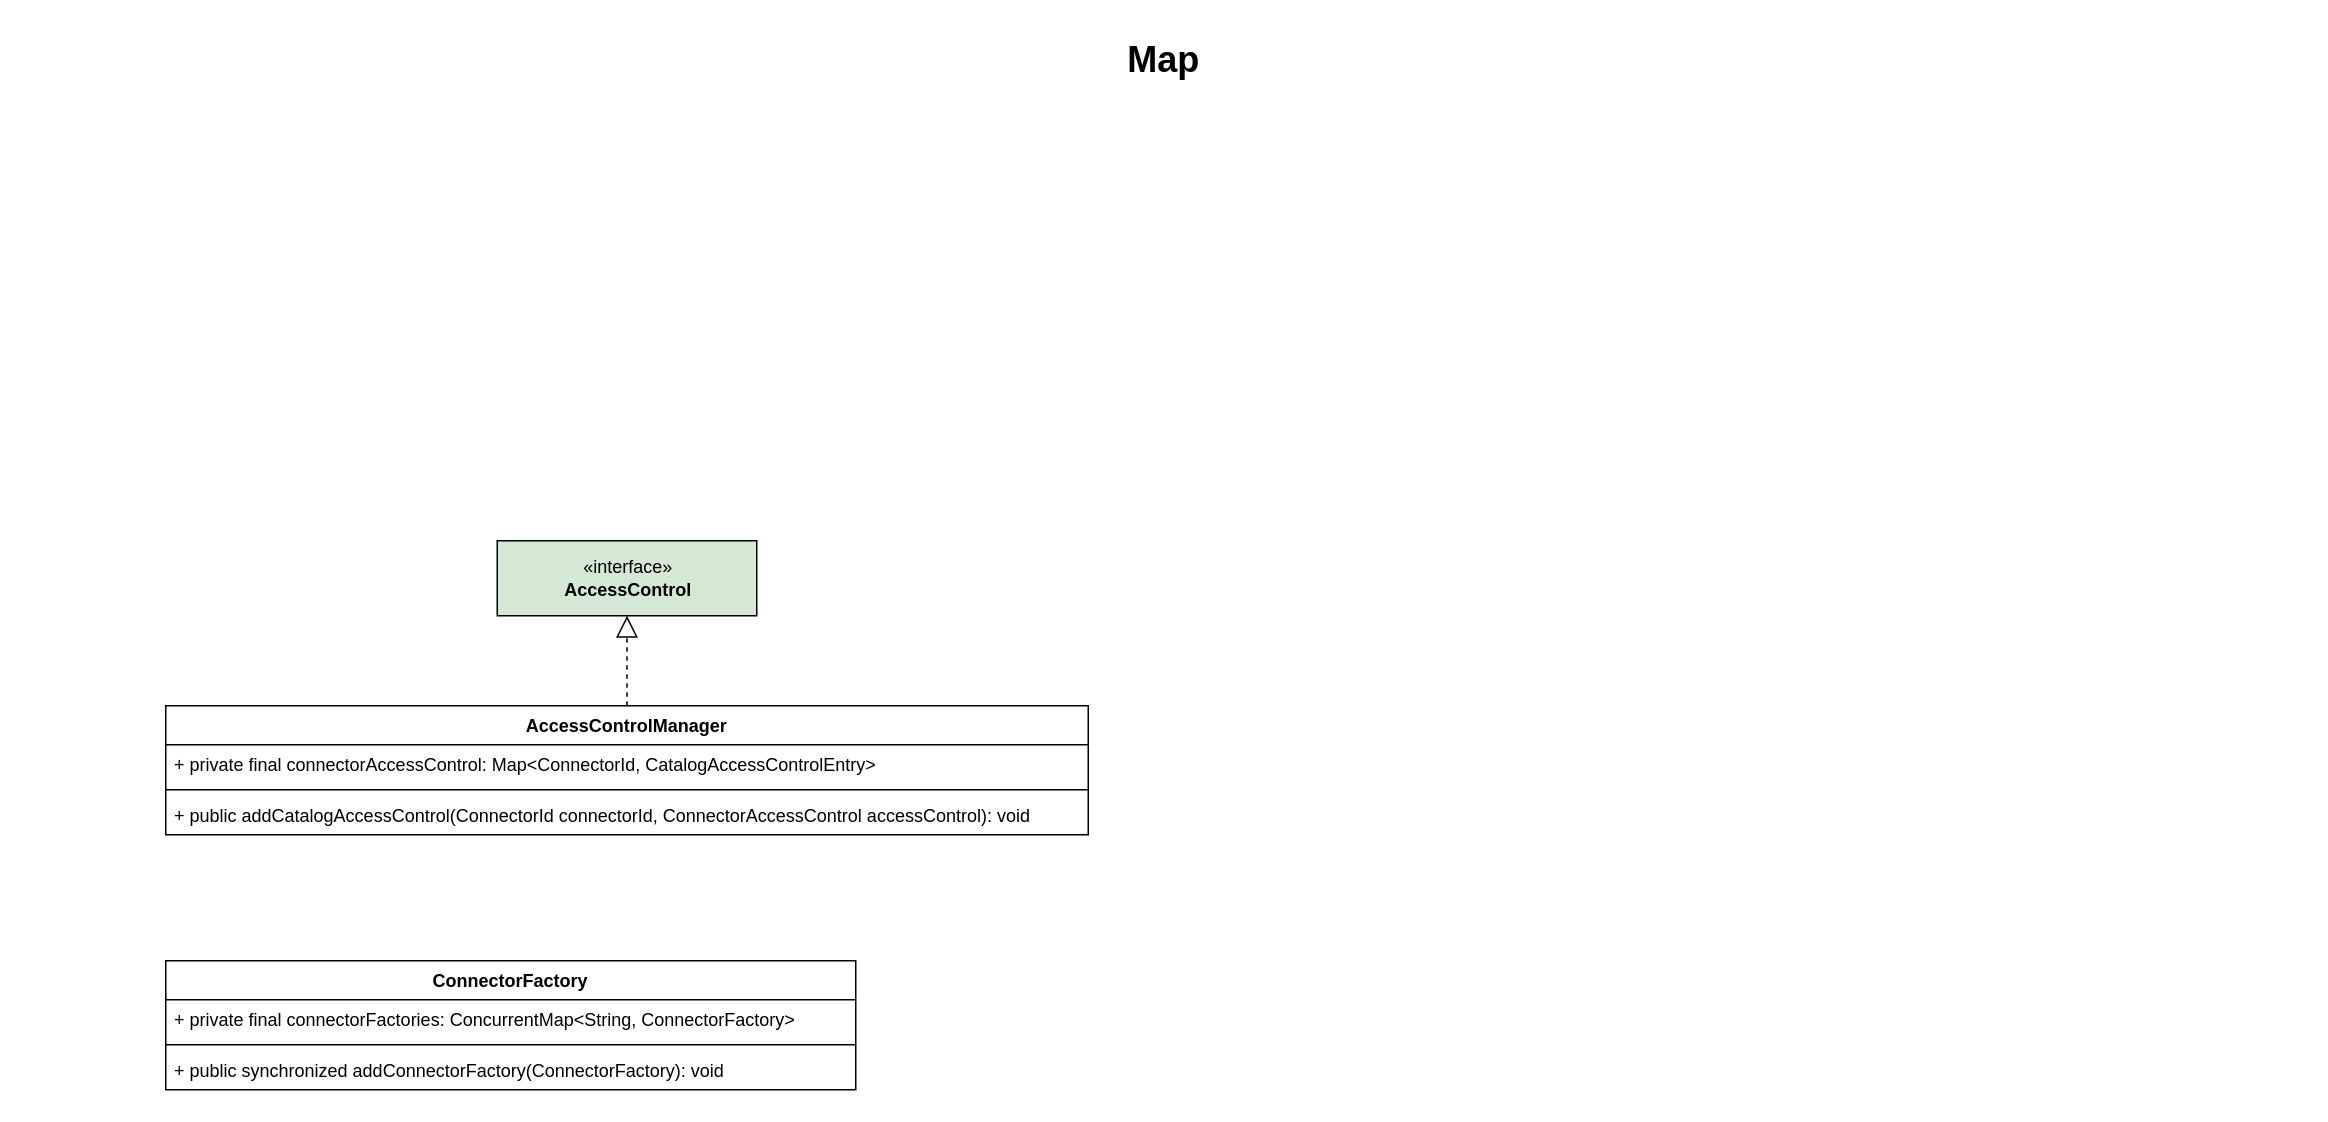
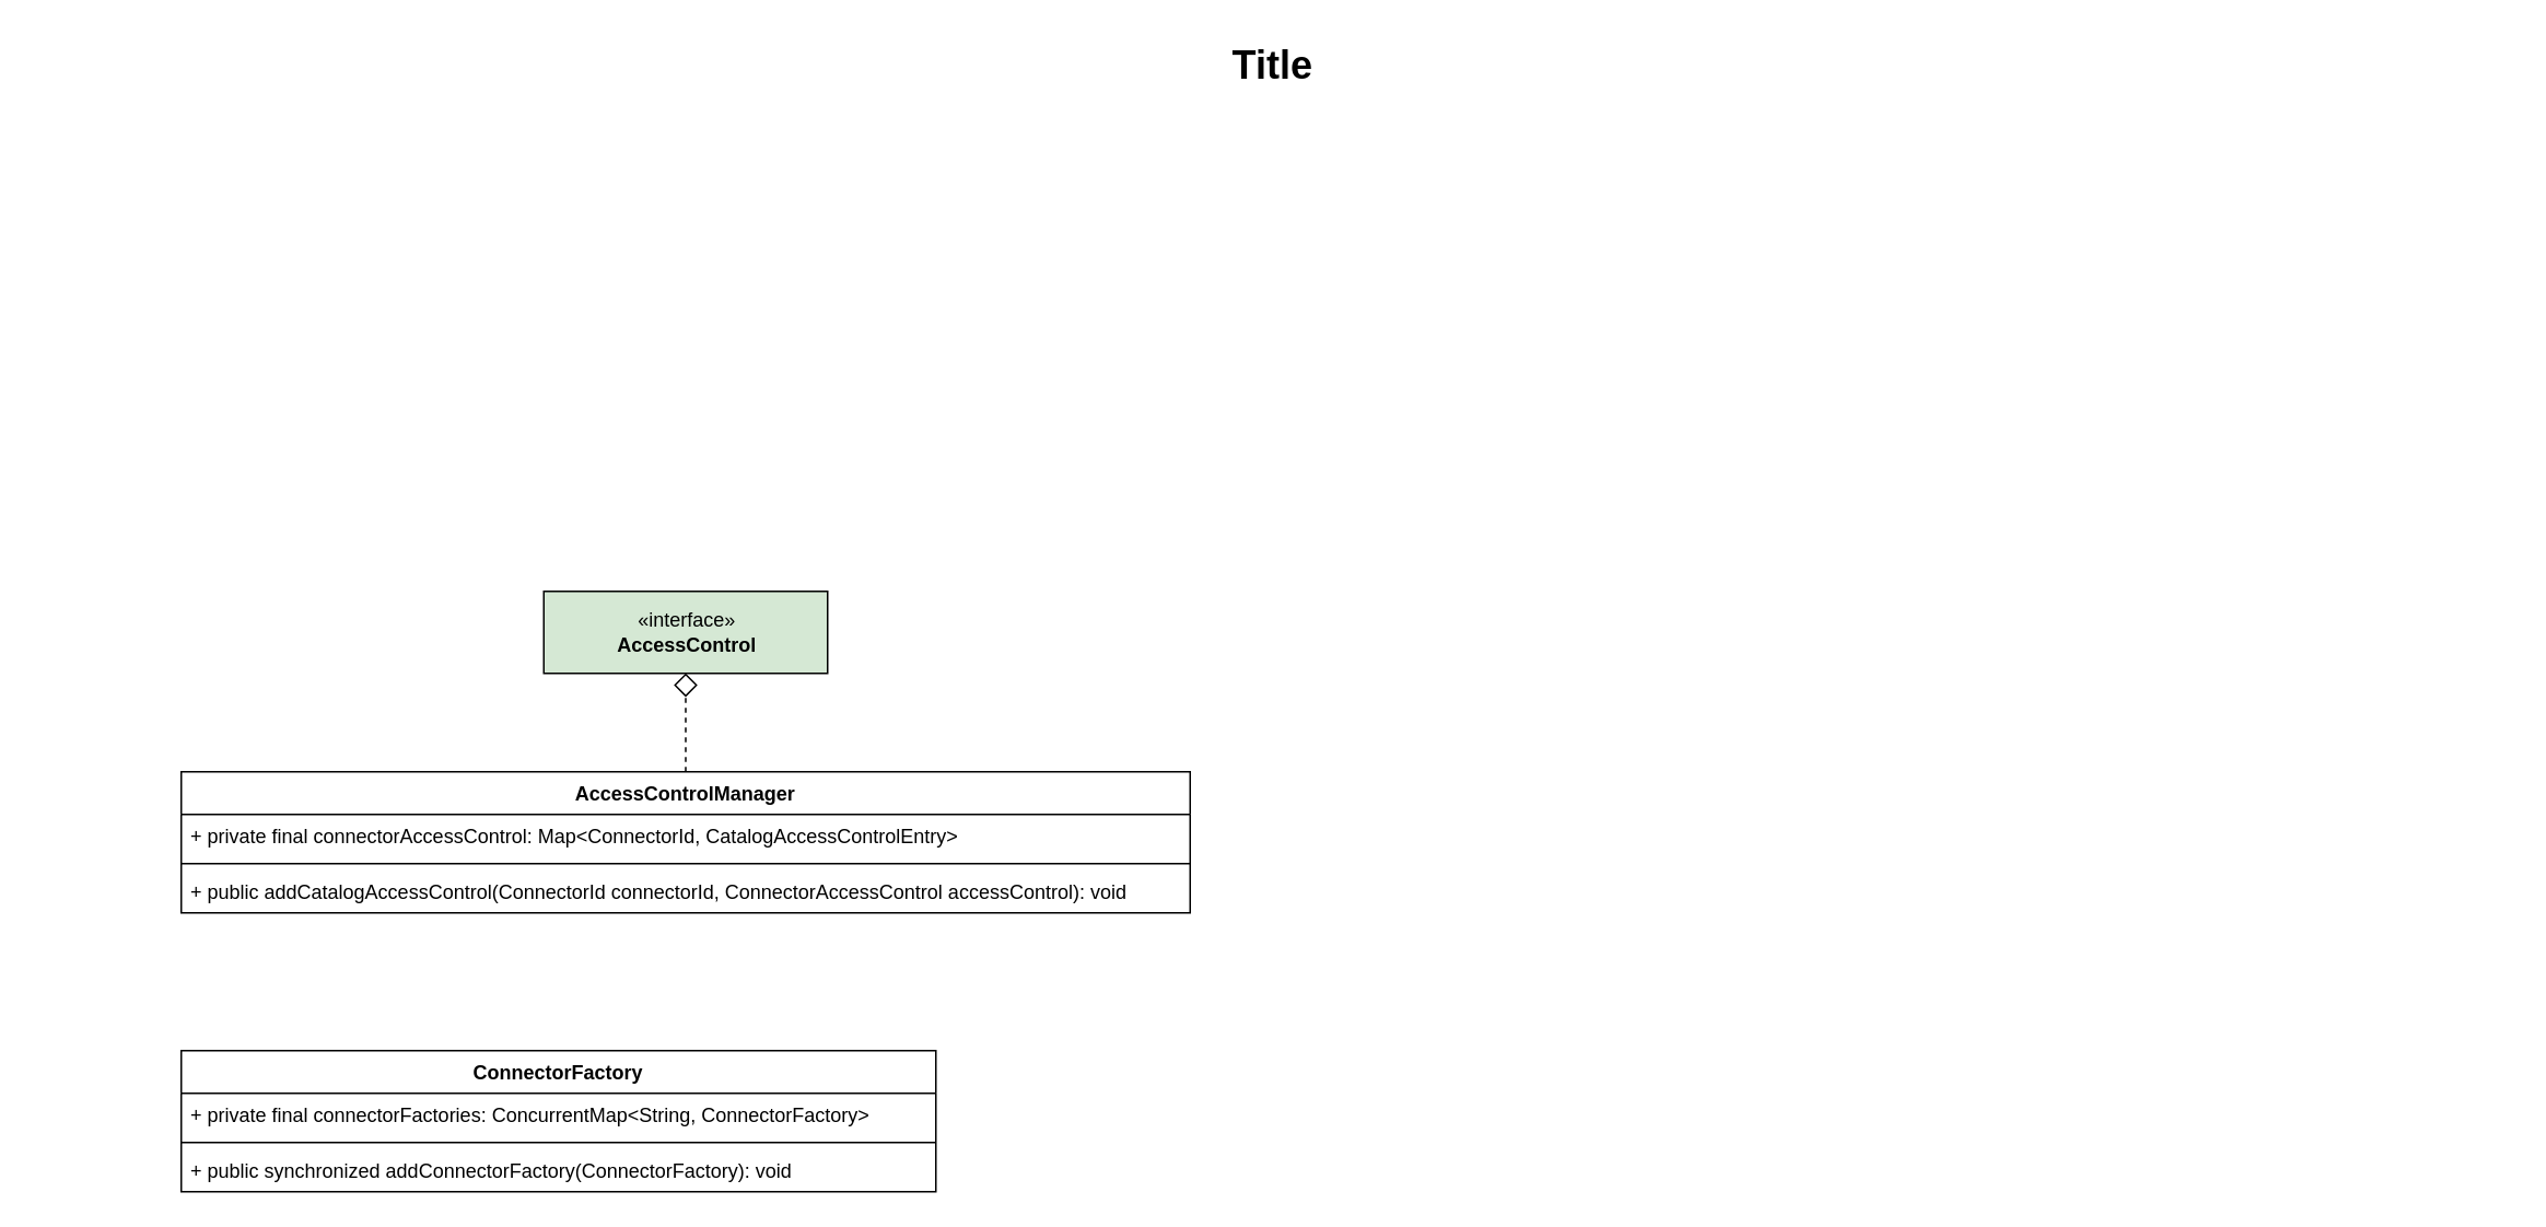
  <mxCell id="0" style=";html=1;" />
  <mxCell id="1" style=";html=1;" parent="0" />
- <mxCell id="2" value="Map" style="text;strokeColor=none;fillColor=none;html=1;fontSize=24;fontStyle=1;verticalAlign=middle;align=center;" parent="1" vertex="1"><mxGeometry x="20" y="20" width="1510" height="40" as="geometry" /></mxCell>
+ <mxCell id="2" value="Title" style="text;strokeColor=none;fillColor=none;html=1;fontSize=24;fontStyle=1;verticalAlign=middle;align=center;" parent="1" vertex="1"><mxGeometry x="20" y="20" width="1510" height="40" as="geometry" /></mxCell>
  <mxCell id="3" value="«interface»&lt;br&gt;&lt;b&gt;AccessControl&lt;/b&gt;" style="html=1;fillColor=#d5e8d4;" vertex="1" parent="1"><mxGeometry x="331" y="360" width="173" height="50" as="geometry" /></mxCell>
- <mxCell id="4" value="" style="endArrow=block;dashed=1;endFill=0;endSize=12;html=1;entryX=0.5;entryY=1;entryDx=0;entryDy=0;exitX=0.5;exitY=0;exitDx=0;exitDy=0;" edge="1" parent="1" source="5" target="3"><mxGeometry width="160" relative="1" as="geometry"><mxPoint x="344.5" y="460" as="sourcePoint" /><mxPoint x="210" y="590" as="targetPoint" /></mxGeometry></mxCell>
+ <mxCell id="4" value="" style="endArrow=diamond;dashed=1;endFill=0;endSize=12;html=1;entryX=0.5;entryY=1;entryDx=0;entryDy=0;exitX=0.5;exitY=0;exitDx=0;exitDy=0;" edge="1" parent="1" source="5" target="3"><mxGeometry width="160" relative="1" as="geometry"><mxPoint x="344.5" y="460" as="sourcePoint" /><mxPoint x="210" y="590" as="targetPoint" /></mxGeometry></mxCell>
  <mxCell id="5" value="AccessControlManager" style="swimlane;fontStyle=1;align=center;verticalAlign=top;childLayout=stackLayout;horizontal=1;startSize=26;horizontalStack=0;resizeParent=1;resizeParentMax=0;resizeLast=0;collapsible=1;marginBottom=0;" vertex="1" parent="1"><mxGeometry x="110" y="470" width="615" height="86" as="geometry" /></mxCell>
  <mxCell id="6" value="+ private final connectorAccessControl: Map&lt;ConnectorId, CatalogAccessControlEntry&gt;" style="text;strokeColor=none;fillColor=none;align=left;verticalAlign=top;spacingLeft=4;spacingRight=4;overflow=hidden;rotatable=0;points=[[0,0.5],[1,0.5]];portConstraint=eastwest;" vertex="1" parent="5"><mxGeometry y="26" width="615" height="26" as="geometry" /></mxCell>
  <mxCell id="7" value="" style="line;strokeWidth=1;fillColor=none;align=left;verticalAlign=middle;spacingTop=-1;spacingLeft=3;spacingRight=3;rotatable=0;labelPosition=right;points=[];portConstraint=eastwest;" vertex="1" parent="5"><mxGeometry y="52" width="615" height="8" as="geometry" /></mxCell>
  <mxCell id="8" value="+ public addCatalogAccessControl(ConnectorId connectorId, ConnectorAccessControl accessControl): void&#10;" style="text;strokeColor=none;fillColor=none;align=left;verticalAlign=top;spacingLeft=4;spacingRight=4;overflow=hidden;rotatable=0;points=[[0,0.5],[1,0.5]];portConstraint=eastwest;" vertex="1" parent="5"><mxGeometry y="60" width="615" height="26" as="geometry" /></mxCell>
  <mxCell id="9" value="ConnectorFactory" style="swimlane;fontStyle=1;align=center;verticalAlign=top;childLayout=stackLayout;horizontal=1;startSize=26;horizontalStack=0;resizeParent=1;resizeParentMax=0;resizeLast=0;collapsible=1;marginBottom=0;" vertex="1" parent="1"><mxGeometry x="110" y="640" width="460" height="86" as="geometry" /></mxCell>
  <mxCell id="10" value="+ private final connectorFactories: ConcurrentMap&lt;String, ConnectorFactory&gt; " style="text;strokeColor=none;fillColor=none;align=left;verticalAlign=top;spacingLeft=4;spacingRight=4;overflow=hidden;rotatable=0;points=[[0,0.5],[1,0.5]];portConstraint=eastwest;" vertex="1" parent="9"><mxGeometry y="26" width="460" height="26" as="geometry" /></mxCell>
  <mxCell id="11" value="" style="line;strokeWidth=1;fillColor=none;align=left;verticalAlign=middle;spacingTop=-1;spacingLeft=3;spacingRight=3;rotatable=0;labelPosition=right;points=[];portConstraint=eastwest;" vertex="1" parent="9"><mxGeometry y="52" width="460" height="8" as="geometry" /></mxCell>
  <mxCell id="12" value="+ public synchronized addConnectorFactory(ConnectorFactory): void&#10;" style="text;strokeColor=none;fillColor=none;align=left;verticalAlign=top;spacingLeft=4;spacingRight=4;overflow=hidden;rotatable=0;points=[[0,0.5],[1,0.5]];portConstraint=eastwest;" vertex="1" parent="9"><mxGeometry y="60" width="460" height="26" as="geometry" /></mxCell>
